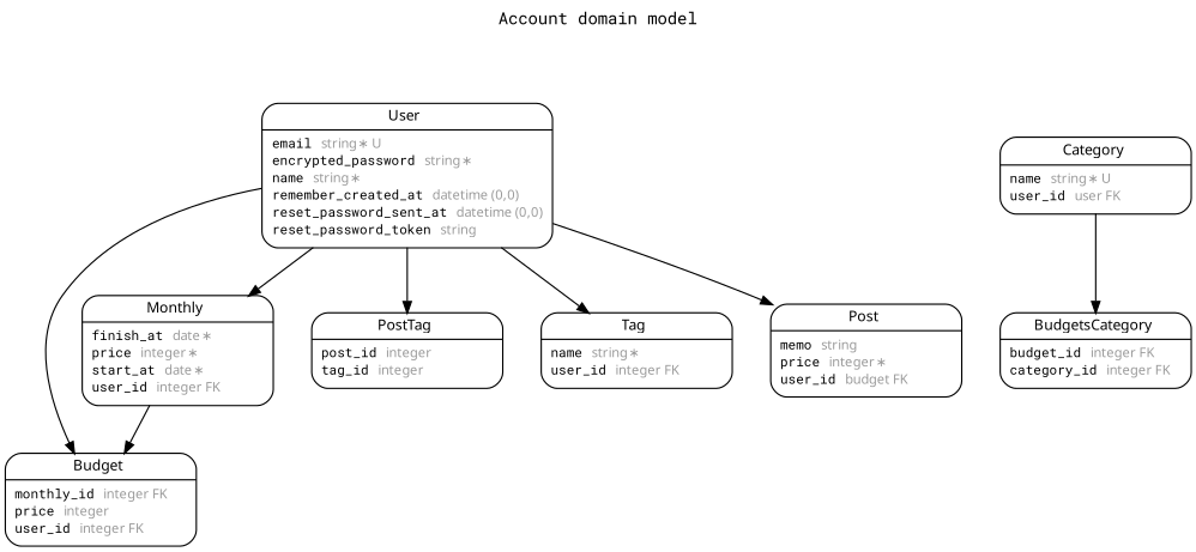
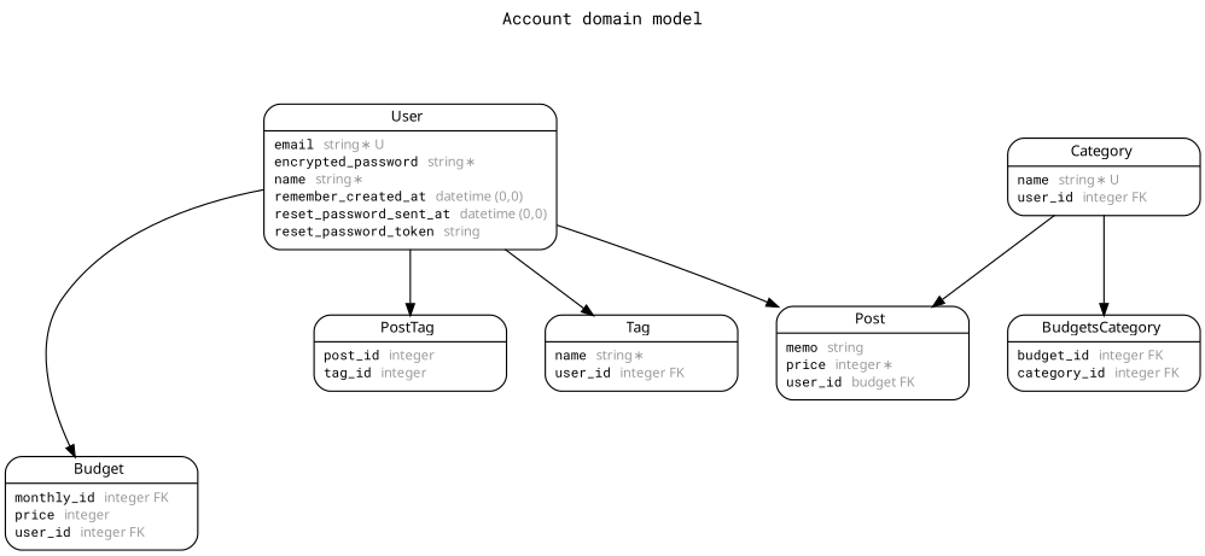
  digraph {
    concentrate=true
    fontname="Roboto Mono"
    fontsize=13
    label="Account domain model\n\n"
    labelloc=t
    nodesep=0.4
    rankdir=TB
    ranksep=0.5
    splines=spline
    node [fontname="Roboto Mono" fontsize=10 margin="0.07,0.05" penwidth=1.0 shape=Mrecord]
    edge [arrowhead=normal arrowsize=0.9 arrowtail=none dir=both fontname="Roboto Mono" fontsize=7 labelangle=32 labeldistance=1.8 penwidth=1.0 weight=2]
    n1 [label=<{<table border="0" align="center" cellspacing="0.5" cellpadding="0" width="134">   <tr><td align="center" valign="bottom" width="130"><font face="Arial BoldMT" point-size="11">Budget</font></td></tr> </table> | <table border="0" align="left" cellspacing="2" cellpadding="0" width="134">   <tr><td align="left" width="130" port="monthly_id">monthly_id <font face="Arial ItalicMT" color="grey60">integer FK</font></td></tr>   <tr><td align="left" width="130" port="price">price <font face="Arial ItalicMT" color="grey60">integer</font></td></tr>   <tr><td align="left" width="130" port="user_id">user_id <font face="Arial ItalicMT" color="grey60">integer FK</font></td></tr> </table> }>]
    n2 [label=<{<table border="0" align="center" cellspacing="0.5" cellpadding="0" width="134">   <tr><td align="center" valign="bottom" width="130"><font face="Arial BoldMT" point-size="11">BudgetsCategory</font></td></tr> </table> | <table border="0" align="left" cellspacing="2" cellpadding="0" width="134">   <tr><td align="left" width="130" port="budget_id">budget_id <font face="Arial ItalicMT" color="grey60">integer FK</font></td></tr>   <tr><td align="left" width="130" port="category_id">category_id <font face="Arial ItalicMT" color="grey60">integer FK</font></td></tr> </table> }>]
-   n3 [label=<{<table border="0" align="center" cellspacing="0.5" cellpadding="0" width="134">   <tr><td align="center" valign="bottom" width="130"><font face="Arial BoldMT" point-size="11">Category</font></td></tr> </table> | <table border="0" align="left" cellspacing="2" cellpadding="0" width="134">   <tr><td align="left" width="130" port="name">name <font face="Arial ItalicMT" color="grey60">string ∗ U</font></td></tr>   <tr><td align="left" width="130" port="user_id">user_id <font face="Arial ItalicMT" color="grey60">user FK</font></td></tr> </table> }>]
+   n3 [label=<{<table border="0" align="center" cellspacing="0.5" cellpadding="0" width="134">   <tr><td align="center" valign="bottom" width="130"><font face="Arial BoldMT" point-size="11">Category</font></td></tr> </table> | <table border="0" align="left" cellspacing="2" cellpadding="0" width="134">   <tr><td align="left" width="130" port="name">name <font face="Arial ItalicMT" color="grey60">string ∗ U</font></td></tr>   <tr><td align="left" width="130" port="user_id">user_id <font face="Arial ItalicMT" color="grey60">integer FK</font></td></tr> </table> }>]
    n4 [label=<{<table border="0" align="center" cellspacing="0.5" cellpadding="0" width="134">   <tr><td align="center" valign="bottom" width="130"><font face="Arial BoldMT" point-size="11">Post</font></td></tr> </table> | <table border="0" align="left" cellspacing="2" cellpadding="0" width="134">   <tr><td align="left" width="130" port="memo">memo <font face="Arial ItalicMT" color="grey60">string</font></td></tr>   <tr><td align="left" width="130" port="price">price <font face="Arial ItalicMT" color="grey60">integer ∗</font></td></tr>   <tr><td align="left" width="130" port="user_id">user_id <font face="Arial ItalicMT" color="grey60">budget FK</font></td></tr> </table> }>]
-   n5 [label=<{<table border="0" align="center" cellspacing="0.5" cellpadding="0" width="134">   <tr><td align="center" valign="bottom" width="130"><font face="Arial BoldMT" point-size="11">Monthly</font></td></tr> </table> | <table border="0" align="left" cellspacing="2" cellpadding="0" width="134">   <tr><td align="left" width="130" port="finish_at">finish_at <font face="Arial ItalicMT" color="grey60">date ∗</font></td></tr>   <tr><td align="left" width="130" port="price">price <font face="Arial ItalicMT" color="grey60">integer ∗</font></td></tr>   <tr><td align="left" width="130" port="start_at">start_at <font face="Arial ItalicMT" color="grey60">date ∗</font></td></tr>   <tr><td align="left" width="130" port="user_id">user_id <font face="Arial ItalicMT" color="grey60">integer FK</font></td></tr> </table> }>]
    n6 [label=<{<table border="0" align="center" cellspacing="0.5" cellpadding="0" width="134">   <tr><td align="center" valign="bottom" width="130"><font face="Arial BoldMT" point-size="11">PostTag</font></td></tr> </table> | <table border="0" align="left" cellspacing="2" cellpadding="0" width="134">   <tr><td align="left" width="130" port="post_id">post_id <font face="Arial ItalicMT" color="grey60">integer</font></td></tr>   <tr><td align="left" width="130" port="tag_id">tag_id <font face="Arial ItalicMT" color="grey60">integer</font></td></tr> </table> }>]
    n7 [label=<{<table border="0" align="center" cellspacing="0.5" cellpadding="0" width="134">   <tr><td align="center" valign="bottom" width="130"><font face="Arial BoldMT" point-size="11">Tag</font></td></tr> </table> | <table border="0" align="left" cellspacing="2" cellpadding="0" width="134">   <tr><td align="left" width="130" port="name">name <font face="Arial ItalicMT" color="grey60">string ∗</font></td></tr>   <tr><td align="left" width="130" port="user_id">user_id <font face="Arial ItalicMT" color="grey60">integer FK</font></td></tr> </table> }>]
    n8 [label=<{<table border="0" align="center" cellspacing="0.5" cellpadding="0" width="134">   <tr><td align="center" valign="bottom" width="130"><font face="Arial BoldMT" point-size="11">User</font></td></tr> </table> | <table border="0" align="left" cellspacing="2" cellpadding="0" width="134">   <tr><td align="left" width="130" port="email">email <font face="Arial ItalicMT" color="grey60">string ∗ U</font></td></tr>   <tr><td align="left" width="130" port="encrypted_password">encrypted_password <font face="Arial ItalicMT" color="grey60">string ∗</font></td></tr>   <tr><td align="left" width="130" port="name">name <font face="Arial ItalicMT" color="grey60">string ∗</font></td></tr>   <tr><td align="left" width="130" port="remember_created_at">remember_created_at <font face="Arial ItalicMT" color="grey60">datetime (0,0)</font></td></tr>   <tr><td align="left" width="130" port="reset_password_sent_at">reset_password_sent_at <font face="Arial ItalicMT" color="grey60">datetime (0,0)</font></td></tr>   <tr><td align="left" width="130" port="reset_password_token">reset_password_token <font face="Arial ItalicMT" color="grey60">string</font></td></tr> </table> }>]
    n3 -> n2
-   n5 -> n1
+   n3 -> n4 [weight=1]
    n8 -> n1
    n8 -> n4
-   n8 -> n5
    n8 -> n6 [weight=1]
    n8 -> n7
  }
